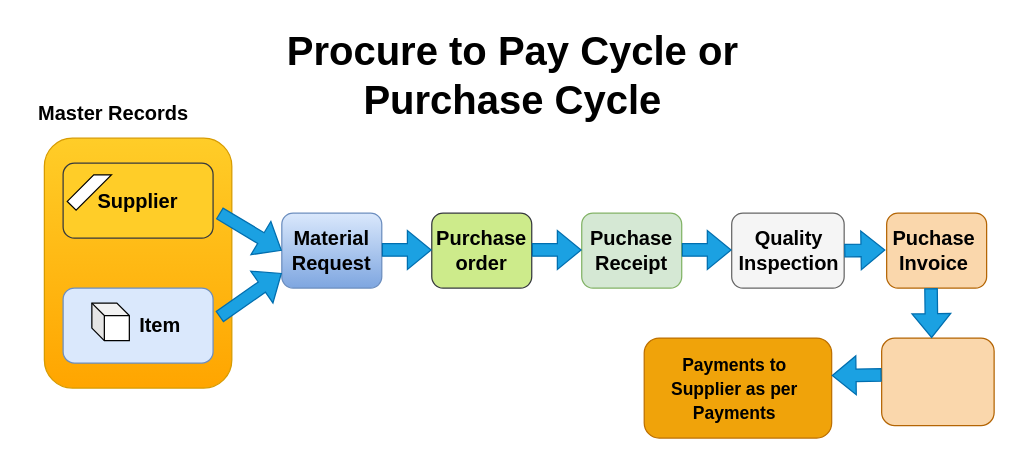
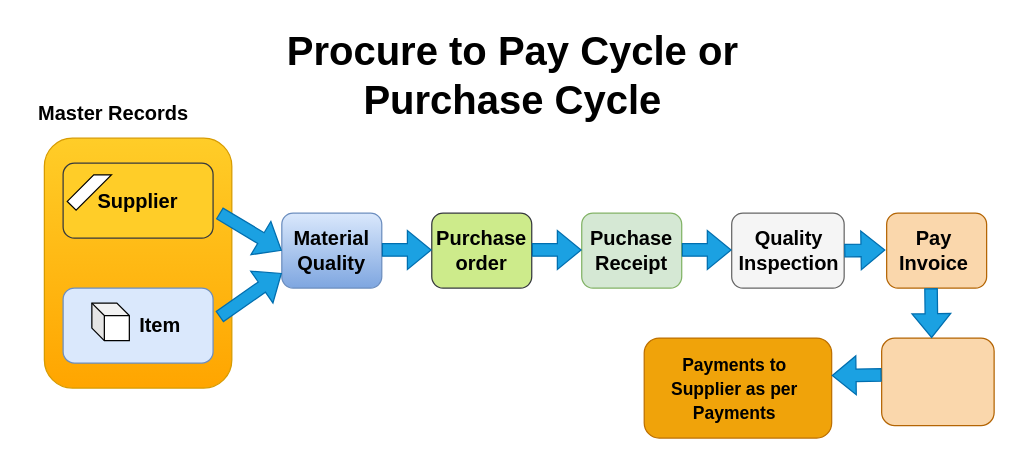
  <mxCell id="0" />
  <mxCell id="1" parent="0" />
  <mxCell id="2" value="" style="rounded=1;whiteSpace=wrap;html=1;fillColor=#ffcd28;strokeColor=#d79b00;gradientColor=#ffa500;" parent="1" vertex="1"><mxGeometry x="35" y="110" width="150" height="200" as="geometry" /></mxCell>
  <mxCell id="3" value="&lt;b&gt;&lt;font style=&quot;font-size: 16px&quot;&gt;Supplier&lt;/font&gt;&lt;/b&gt;" style="rounded=1;whiteSpace=wrap;html=1;fillColor=#ffcd28;strokeColor=#36393d;" parent="1" vertex="1"><mxGeometry x="50" y="130" width="120" height="60" as="geometry" /></mxCell>
  <mxCell id="4" value="&lt;b&gt;&lt;font style=&quot;font-size: 16px&quot;&gt;&amp;nbsp; &amp;nbsp; &amp;nbsp; &amp;nbsp; Item&lt;/font&gt;&lt;/b&gt;" style="rounded=1;whiteSpace=wrap;html=1;fillColor=#dae8fc;strokeColor=#6c8ebf;" parent="1" vertex="1"><mxGeometry x="50" y="230" width="120" height="60" as="geometry" /></mxCell>
  <mxCell id="5" value="" style="shape=cube;whiteSpace=wrap;html=1;boundedLbl=1;backgroundOutline=1;darkOpacity=0.05;darkOpacity2=0.1;fontSize=16;size=10;" parent="1" vertex="1"><mxGeometry x="73" y="242" width="30" height="30" as="geometry" /></mxCell>
  <mxCell id="6" value="" style="shape=card;whiteSpace=wrap;html=1;fontSize=16;rotation=45;" parent="1" vertex="1"><mxGeometry x="66" y="130" width="10" height="40" as="geometry" /></mxCell>
  <mxCell id="7" value="" style="rounded=1;whiteSpace=wrap;html=1;fontSize=16;fillColor=#fad7ac;strokeColor=#b46504;" parent="1" vertex="1"><mxGeometry x="705" y="270" width="90" height="70" as="geometry" /></mxCell>
  <mxCell id="8" value="" style="rounded=1;whiteSpace=wrap;html=1;fontSize=16;fillColor=#fad7ac;strokeColor=#b46504;" parent="1" vertex="1"><mxGeometry x="709" y="170" width="80" height="60" as="geometry" /></mxCell>
  <mxCell id="9" value="" style="rounded=1;whiteSpace=wrap;html=1;fontSize=16;fillColor=#f5f5f5;fontColor=#333333;strokeColor=#666666;" parent="1" vertex="1"><mxGeometry x="585" y="170" width="90" height="60" as="geometry" /></mxCell>
  <mxCell id="10" value="" style="rounded=1;whiteSpace=wrap;html=1;fontSize=16;fillColor=#d5e8d4;strokeColor=#82b366;" parent="1" vertex="1"><mxGeometry x="465" y="170" width="80" height="60" as="geometry" /></mxCell>
  <mxCell id="11" value="" style="rounded=1;whiteSpace=wrap;html=1;fontSize=16;fillColor=#cdeb8b;strokeColor=#36393d;" parent="1" vertex="1"><mxGeometry x="345" y="170" width="80" height="60" as="geometry" /></mxCell>
  <mxCell id="12" value="" style="rounded=1;whiteSpace=wrap;html=1;fontSize=16;fillColor=#dae8fc;gradientColor=#7ea6e0;strokeColor=#6c8ebf;" parent="1" vertex="1"><mxGeometry x="225" y="170" width="80" height="60" as="geometry" /></mxCell>
  <mxCell id="13" value="" style="rounded=1;whiteSpace=wrap;html=1;fontSize=16;fillColor=#f0a30a;fontColor=#000000;strokeColor=#BD7000;" parent="1" vertex="1"><mxGeometry x="515" y="270" width="150" height="80" as="geometry" /></mxCell>
  <mxCell id="14" value="" style="shape=flexArrow;endArrow=classic;html=1;rounded=0;fontSize=16;fillColor=#1ba1e2;strokeColor=#006EAF;entryX=0;entryY=0.5;entryDx=0;entryDy=0;" parent="1" edge="1" target="12"><mxGeometry width="50" height="50" relative="1" as="geometry"><mxPoint x="175" y="170" as="sourcePoint" /><mxPoint x="215" y="170" as="targetPoint" /></mxGeometry></mxCell>
  <mxCell id="15" value="" style="shape=flexArrow;endArrow=classic;html=1;rounded=0;fontSize=16;fillColor=#1ba1e2;strokeColor=#006EAF;" parent="1" edge="1"><mxGeometry width="50" height="50" relative="1" as="geometry"><mxPoint x="305" y="199.5" as="sourcePoint" /><mxPoint x="345" y="199.5" as="targetPoint" /></mxGeometry></mxCell>
  <mxCell id="16" value="" style="shape=flexArrow;endArrow=classic;html=1;rounded=0;fontSize=16;fillColor=#1ba1e2;strokeColor=#006EAF;" parent="1" edge="1"><mxGeometry width="50" height="50" relative="1" as="geometry"><mxPoint x="425" y="199.5" as="sourcePoint" /><mxPoint x="465" y="199.5" as="targetPoint" /></mxGeometry></mxCell>
  <mxCell id="17" value="" style="shape=flexArrow;endArrow=classic;html=1;rounded=0;fontSize=16;fillColor=#1ba1e2;strokeColor=#006EAF;" parent="1" edge="1"><mxGeometry width="50" height="50" relative="1" as="geometry"><mxPoint x="545" y="199.5" as="sourcePoint" /><mxPoint x="585" y="199.5" as="targetPoint" /></mxGeometry></mxCell>
  <mxCell id="18" value="" style="shape=flexArrow;endArrow=classic;html=1;rounded=0;fontSize=16;fillColor=#1ba1e2;strokeColor=#006EAF;exitX=1;exitY=0.5;exitDx=0;exitDy=0;" parent="1" edge="1" source="9"><mxGeometry width="50" height="50" relative="1" as="geometry"><mxPoint x="668" y="199.5" as="sourcePoint" /><mxPoint x="708" y="199.5" as="targetPoint" /></mxGeometry></mxCell>
  <mxCell id="19" value="" style="shape=flexArrow;endArrow=classic;html=1;rounded=0;fontSize=16;fillColor=#1ba1e2;strokeColor=#006EAF;" parent="1" edge="1"><mxGeometry width="50" height="50" relative="1" as="geometry"><mxPoint x="744.5" y="230" as="sourcePoint" /><mxPoint x="745" y="270" as="targetPoint" /></mxGeometry></mxCell>
  <mxCell id="20" value="" style="shape=flexArrow;endArrow=classic;html=1;rounded=0;fontSize=16;fillColor=#1ba1e2;strokeColor=#006EAF;" parent="1" edge="1"><mxGeometry width="50" height="50" relative="1" as="geometry"><mxPoint x="705" y="299.5" as="sourcePoint" /><mxPoint x="665" y="300" as="targetPoint" /></mxGeometry></mxCell>
- <mxCell id="21" value="&lt;b&gt;Material Request&lt;/b&gt;" style="text;html=1;strokeColor=none;fillColor=none;align=center;verticalAlign=middle;whiteSpace=wrap;rounded=0;fontSize=16;" parent="1" vertex="1"><mxGeometry x="235" y="185" width="60" height="30" as="geometry" /></mxCell>
+ <mxCell id="21" value="&lt;b&gt;Material Quality&lt;/b&gt;" style="text;html=1;strokeColor=none;fillColor=none;align=center;verticalAlign=middle;whiteSpace=wrap;rounded=0;fontSize=16;" parent="1" vertex="1"><mxGeometry x="235" y="185" width="60" height="30" as="geometry" /></mxCell>
  <mxCell id="22" value="&lt;b&gt;Purchase order&lt;/b&gt;" style="text;html=1;strokeColor=none;fillColor=none;align=center;verticalAlign=middle;whiteSpace=wrap;rounded=0;fontSize=16;" parent="1" vertex="1"><mxGeometry x="355" y="185" width="60" height="30" as="geometry" /></mxCell>
  <mxCell id="23" value="&lt;b&gt;Puchase Receipt&lt;/b&gt;" style="text;html=1;strokeColor=none;fillColor=none;align=center;verticalAlign=middle;whiteSpace=wrap;rounded=0;fontSize=16;" parent="1" vertex="1"><mxGeometry x="475" y="185" width="60" height="30" as="geometry" /></mxCell>
  <mxCell id="24" value="&lt;b&gt;Quality Inspection&lt;/b&gt;" style="text;html=1;strokeColor=none;fillColor=none;align=center;verticalAlign=middle;whiteSpace=wrap;rounded=0;fontSize=16;" parent="1" vertex="1"><mxGeometry x="601" y="185" width="60" height="30" as="geometry" /></mxCell>
- <mxCell id="25" value="&lt;b&gt;Puchase Invoice&lt;/b&gt;" style="text;html=1;strokeColor=none;fillColor=none;align=center;verticalAlign=middle;whiteSpace=wrap;rounded=0;fontSize=16;" parent="1" vertex="1"><mxGeometry x="717" y="185" width="60" height="30" as="geometry" /></mxCell>
+ <mxCell id="25" value="&lt;b&gt;Pay Invoice&lt;/b&gt;" style="text;html=1;strokeColor=none;fillColor=none;align=center;verticalAlign=middle;whiteSpace=wrap;rounded=0;fontSize=16;" parent="1" vertex="1"><mxGeometry x="717" y="185" width="60" height="30" as="geometry" /></mxCell>
  <mxCell id="26" value="&lt;b&gt;&lt;font style=&quot;font-size: 14px&quot;&gt;Payments to Supplier as per Payments&lt;/font&gt;&lt;/b&gt;" style="text;html=1;strokeColor=none;fillColor=none;align=center;verticalAlign=middle;whiteSpace=wrap;rounded=0;fontSize=16;" parent="1" vertex="1"><mxGeometry x="535" y="290" width="105" height="40" as="geometry" /></mxCell>
  <mxCell id="27" value="&lt;h1&gt;&lt;b&gt;Procure to Pay Cycle or Purchase Cycle&lt;/b&gt;&lt;/h1&gt;" style="text;html=1;strokeColor=none;fillColor=none;align=center;verticalAlign=middle;whiteSpace=wrap;rounded=0;fontSize=16;" parent="1" vertex="1"><mxGeometry x="215" y="20" width="390" height="80" as="geometry" /></mxCell>
  <mxCell id="28" value="&lt;b&gt;&lt;font style=&quot;font-size: 16px&quot;&gt;Master Records&lt;/font&gt;&lt;/b&gt;" style="text;html=1;align=center;verticalAlign=middle;resizable=0;points=[];autosize=1;strokeColor=none;fillColor=none;" vertex="1" parent="1"><mxGeometry x="20" y="80" width="140" height="20" as="geometry" /></mxCell>
  <mxCell id="29" value="" style="shape=flexArrow;endArrow=classic;html=1;rounded=0;fontSize=16;fillColor=#1ba1e2;strokeColor=#006EAF;entryX=0;entryY=0.75;entryDx=0;entryDy=0;" edge="1" parent="1"><mxGeometry width="50" height="50" relative="1" as="geometry"><mxPoint x="175" y="253" as="sourcePoint" /><mxPoint x="225" y="218" as="targetPoint" /></mxGeometry></mxCell>
